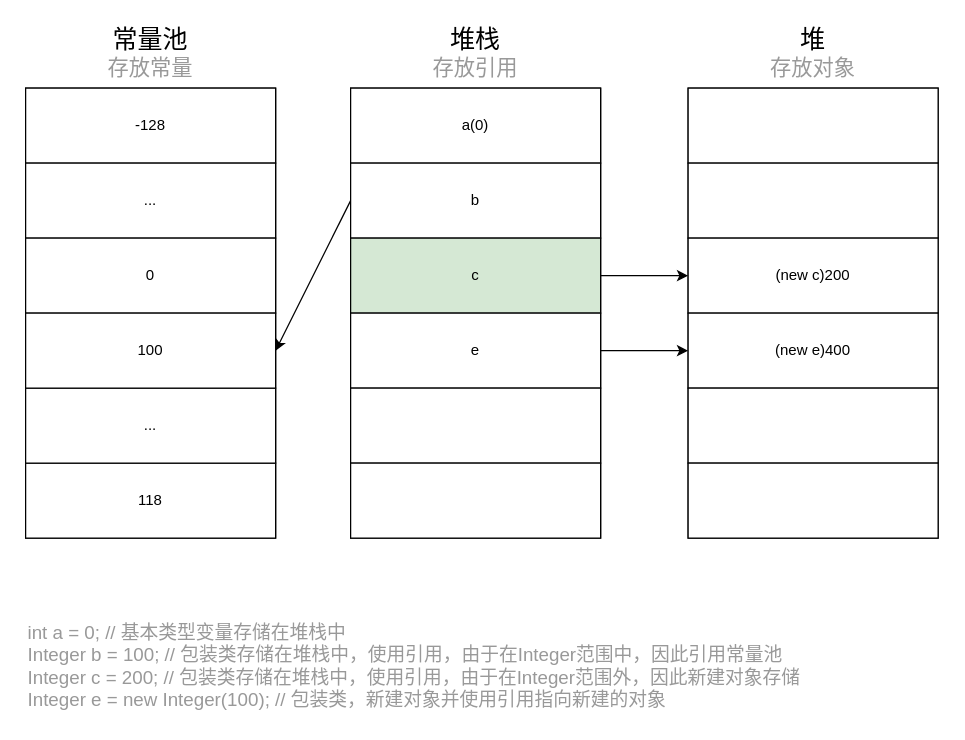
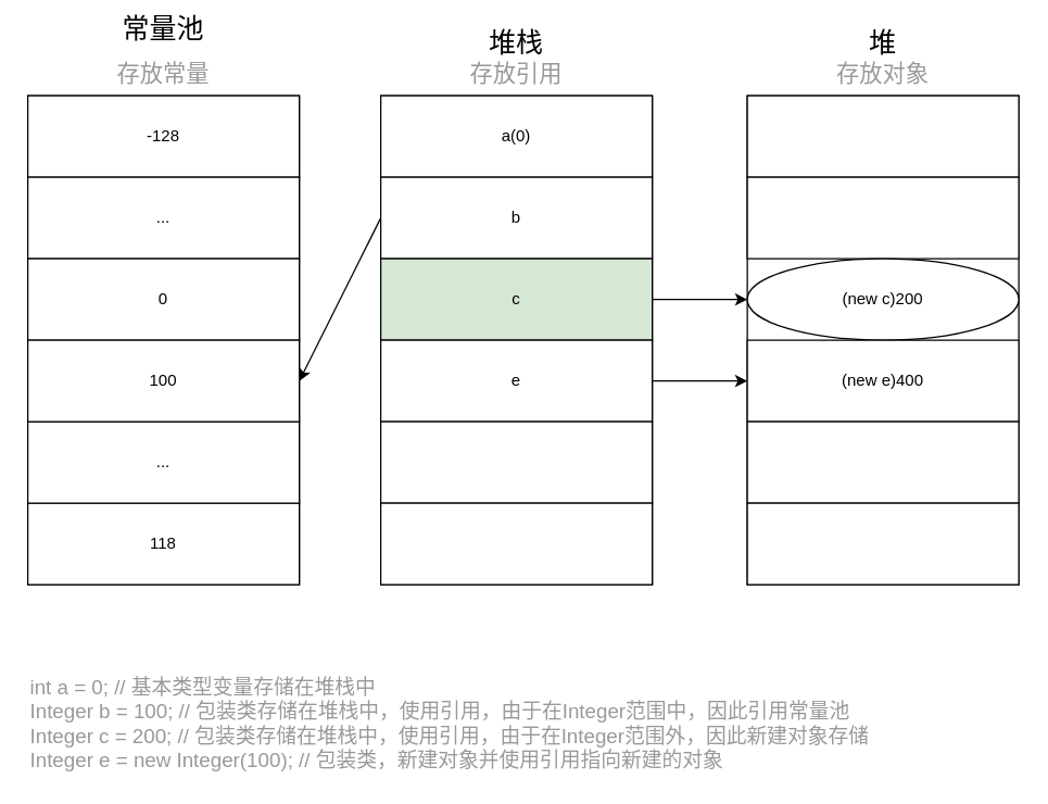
  <mxCell id="0" />
  <mxCell id="1" parent="0" />
  <mxCell id="2" value="" style="rounded=0;whiteSpace=wrap;html=1;" vertex="1" parent="1"><mxGeometry x="280" y="70" width="200" height="360" as="geometry" /></mxCell>
  <mxCell id="3" value="" style="rounded=0;whiteSpace=wrap;html=1;" vertex="1" parent="1"><mxGeometry x="20" y="70" width="200" height="360" as="geometry" /></mxCell>
  <mxCell id="4" value="-128" style="rounded=0;whiteSpace=wrap;html=1;" vertex="1" parent="1"><mxGeometry x="20" y="70" width="200" height="60" as="geometry" /></mxCell>
  <mxCell id="5" value="..." style="rounded=0;whiteSpace=wrap;html=1;" vertex="1" parent="1"><mxGeometry x="20" y="130" width="200" height="60" as="geometry" /></mxCell>
  <mxCell id="6" value="0" style="rounded=0;whiteSpace=wrap;html=1;" vertex="1" parent="1"><mxGeometry x="20" y="190" width="200" height="60" as="geometry" /></mxCell>
  <mxCell id="7" value="118" style="rounded=0;whiteSpace=wrap;html=1;" vertex="1" parent="1"><mxGeometry x="20" y="370" width="200" height="60" as="geometry" /></mxCell>
  <mxCell id="8" value="..." style="rounded=0;whiteSpace=wrap;html=1;" vertex="1" parent="1"><mxGeometry x="20" y="310" width="200" height="60" as="geometry" /></mxCell>
  <mxCell id="9" value="100" style="rounded=0;whiteSpace=wrap;html=1;" vertex="1" parent="1"><mxGeometry x="20" y="250" width="200" height="60" as="geometry" /></mxCell>
  <mxCell id="10" value="a(0)" style="rounded=0;whiteSpace=wrap;html=1;" vertex="1" parent="1"><mxGeometry x="280" y="70" width="200" height="60" as="geometry" /></mxCell>
  <mxCell id="11" style="edgeStyle=none;rounded=0;orthogonalLoop=1;jettySize=auto;html=1;exitX=0;exitY=0.5;exitDx=0;exitDy=0;entryX=1;entryY=0.5;entryDx=0;entryDy=0;fontSize=15;fontColor=#999999;" edge="1" parent="1" source="12" target="9"><mxGeometry relative="1" as="geometry" /></mxCell>
  <mxCell id="12" value="b" style="rounded=0;whiteSpace=wrap;html=1;" vertex="1" parent="1"><mxGeometry x="280" y="130" width="200" height="60" as="geometry" /></mxCell>
  <mxCell id="13" style="edgeStyle=none;rounded=0;orthogonalLoop=1;jettySize=auto;html=1;exitX=1;exitY=0.5;exitDx=0;exitDy=0;entryX=0;entryY=0.5;entryDx=0;entryDy=0;fontSize=15;fontColor=#999999;" edge="1" parent="1" source="14" target="22"><mxGeometry relative="1" as="geometry" /></mxCell>
  <mxCell id="14" value="c" style="rounded=0;whiteSpace=wrap;html=1;fillColor=#d5e8d4;" vertex="1" parent="1"><mxGeometry x="280" y="190" width="200" height="60" as="geometry" /></mxCell>
  <mxCell id="15" style="edgeStyle=orthogonalEdgeStyle;rounded=0;orthogonalLoop=1;jettySize=auto;html=1;exitX=1;exitY=0.5;exitDx=0;exitDy=0;entryX=0;entryY=0.5;entryDx=0;entryDy=0;fontSize=15;fontColor=#999999;" edge="1" parent="1" source="16" target="23"><mxGeometry relative="1" as="geometry" /></mxCell>
  <mxCell id="16" value="e" style="rounded=0;whiteSpace=wrap;html=1;" vertex="1" parent="1"><mxGeometry x="280" y="250" width="200" height="60" as="geometry" /></mxCell>
  <mxCell id="17" value="" style="rounded=0;whiteSpace=wrap;html=1;" vertex="1" parent="1"><mxGeometry x="280" y="310" width="200" height="60" as="geometry" /></mxCell>
  <mxCell id="18" value="" style="rounded=0;whiteSpace=wrap;html=1;" vertex="1" parent="1"><mxGeometry x="280" y="370" width="200" height="60" as="geometry" /></mxCell>
  <mxCell id="19" value="" style="rounded=0;whiteSpace=wrap;html=1;" vertex="1" parent="1"><mxGeometry x="550" y="70" width="200" height="360" as="geometry" /></mxCell>
  <mxCell id="20" value="" style="rounded=0;whiteSpace=wrap;html=1;" vertex="1" parent="1"><mxGeometry x="550" y="70" width="200" height="60" as="geometry" /></mxCell>
  <mxCell id="21" value="" style="rounded=0;whiteSpace=wrap;html=1;" vertex="1" parent="1"><mxGeometry x="550" y="130" width="200" height="60" as="geometry" /></mxCell>
- <mxCell id="22" value="(new c)200" style="rounded=0;whiteSpace=wrap;html=1;" vertex="1" parent="1"><mxGeometry x="550" y="190" width="200" height="60" as="geometry" /></mxCell>
+ <mxCell id="22" value="(new c)200" style="ellipse;whiteSpace=wrap;html=1;" vertex="1" parent="1"><mxGeometry x="550" y="190" width="200" height="60" as="geometry" /></mxCell>
  <mxCell id="23" value="(new e)400" style="rounded=0;whiteSpace=wrap;html=1;" vertex="1" parent="1"><mxGeometry x="550" y="250" width="200" height="60" as="geometry" /></mxCell>
  <mxCell id="24" value="" style="rounded=0;whiteSpace=wrap;html=1;" vertex="1" parent="1"><mxGeometry x="550" y="310" width="200" height="60" as="geometry" /></mxCell>
  <mxCell id="25" value="" style="rounded=0;whiteSpace=wrap;html=1;" vertex="1" parent="1"><mxGeometry x="550" y="370" width="200" height="60" as="geometry" /></mxCell>
- <mxCell id="26" value="常量池" style="text;html=1;strokeColor=none;fillColor=none;align=center;verticalAlign=middle;whiteSpace=wrap;rounded=0;fontSize=20;" vertex="1" parent="1"><mxGeometry x="70" y="20" width="100" height="20" as="geometry" /></mxCell>
+ <mxCell id="26" value="常量池" style="text;html=1;strokeColor=none;fillColor=none;align=center;verticalAlign=middle;whiteSpace=wrap;rounded=0;fontSize=20;" vertex="1" parent="1"><mxGeometry x="70" y="10" width="100" height="20" as="geometry" /></mxCell>
  <mxCell id="27" value="堆栈" style="text;html=1;strokeColor=none;fillColor=none;align=center;verticalAlign=middle;whiteSpace=wrap;rounded=0;fontSize=20;" vertex="1" parent="1"><mxGeometry x="330" y="20" width="100" height="20" as="geometry" /></mxCell>
  <mxCell id="28" value="堆" style="text;html=1;strokeColor=none;fillColor=none;align=center;verticalAlign=middle;whiteSpace=wrap;rounded=0;fontSize=20;" vertex="1" parent="1"><mxGeometry x="600" y="20" width="100" height="20" as="geometry" /></mxCell>
  <mxCell id="29" value="存放引用" style="text;html=1;strokeColor=none;fillColor=none;align=center;verticalAlign=middle;whiteSpace=wrap;rounded=0;fontSize=17;fontColor=#999999;" vertex="1" parent="1"><mxGeometry x="320" y="45" width="120" height="20" as="geometry" /></mxCell>
  <mxCell id="30" value="存放对象" style="text;html=1;strokeColor=none;fillColor=none;align=center;verticalAlign=middle;whiteSpace=wrap;rounded=0;fontSize=17;fontColor=#999999;" vertex="1" parent="1"><mxGeometry x="590" y="45" width="120" height="20" as="geometry" /></mxCell>
  <mxCell id="31" value="存放常量" style="text;html=1;strokeColor=none;fillColor=none;align=center;verticalAlign=middle;whiteSpace=wrap;rounded=0;fontSize=17;fontColor=#999999;" vertex="1" parent="1"><mxGeometry x="60" y="45" width="120" height="20" as="geometry" /></mxCell>
  <mxCell id="32" value="int a = 0; // 基本类型变量存储在堆栈中&lt;br&gt;Integer b = 100; // 包装类存储在堆栈中，使用引用，由于在Integer范围中，因此引用常量池&lt;br&gt;Integer c = 200; // 包装类存储在堆栈中，使用引用，由于在Integer范围外，因此新建对象存储&lt;br&gt;Integer e = new Integer(100); // 包装类，新建对象并使用引用指向新建的对象" style="text;html=1;strokeColor=none;fillColor=none;align=left;verticalAlign=top;whiteSpace=wrap;rounded=0;fontSize=15;fontColor=#999999;" vertex="1" parent="1"><mxGeometry x="20" y="490" width="730" height="80" as="geometry" /></mxCell>
